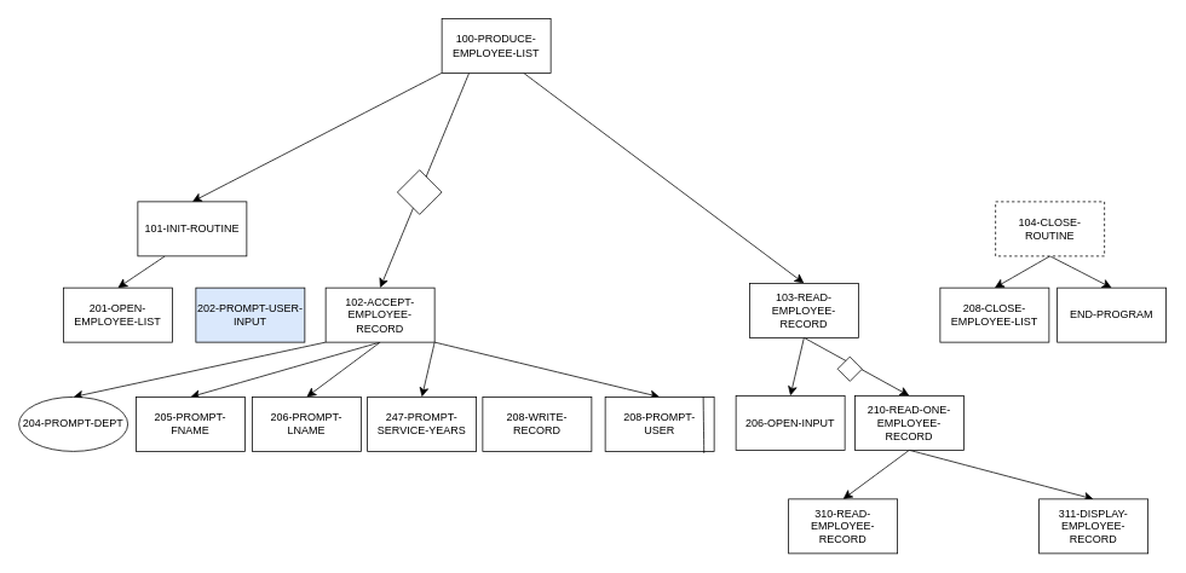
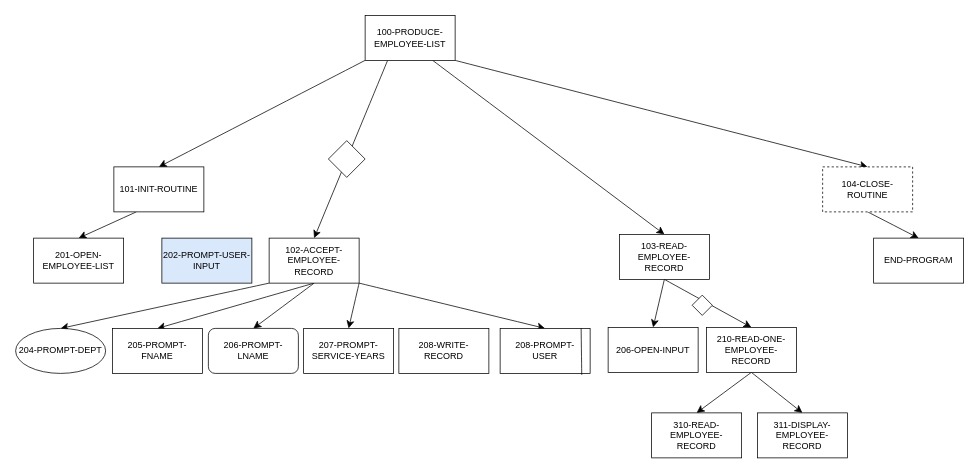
  <mxCell id="0" />
  <mxCell id="1" parent="0" />
  <mxCell id="2" style="edgeStyle=none;curved=1;rounded=0;orthogonalLoop=1;jettySize=auto;html=1;exitX=0;exitY=1;exitDx=0;exitDy=0;fontSize=12;startSize=8;endSize=8;entryX=0.5;entryY=0;entryDx=0;entryDy=0;" parent="1" source="6" target="8" edge="1"><mxGeometry relative="1" as="geometry" /></mxCell>
+ <mxCell id="3" style="edgeStyle=none;curved=1;rounded=0;orthogonalLoop=1;jettySize=auto;html=1;exitX=1;exitY=1;exitDx=0;exitDy=0;entryX=0.5;entryY=0;entryDx=0;entryDy=0;fontSize=12;startSize=8;endSize=8;" parent="1" source="6" target="17" edge="1"><mxGeometry relative="1" as="geometry" /></mxCell>
  <mxCell id="4" style="edgeStyle=none;curved=1;rounded=0;orthogonalLoop=1;jettySize=auto;html=1;exitX=0.25;exitY=1;exitDx=0;exitDy=0;entryX=0.5;entryY=0;entryDx=0;entryDy=0;fontSize=12;startSize=8;endSize=8;" edge="1" parent="1" source="6" target="14"><mxGeometry relative="1" as="geometry" /></mxCell>
  <mxCell id="5" style="edgeStyle=none;curved=1;rounded=0;orthogonalLoop=1;jettySize=auto;html=1;exitX=0.75;exitY=1;exitDx=0;exitDy=0;entryX=0.5;entryY=0;entryDx=0;entryDy=0;fontSize=12;startSize=8;endSize=8;" edge="1" parent="1" source="6" target="29"><mxGeometry relative="1" as="geometry" /></mxCell>
  <mxCell id="6" value="&lt;div&gt;100-PRODUCE-EMPLOYEE-LIST&lt;/div&gt;" style="rounded=0;whiteSpace=wrap;html=1;" parent="1" vertex="1"><mxGeometry x="486" y="20" width="120" height="60" as="geometry" /></mxCell>
  <mxCell id="7" style="edgeStyle=none;curved=1;rounded=0;orthogonalLoop=1;jettySize=auto;html=1;exitX=0.25;exitY=1;exitDx=0;exitDy=0;entryX=0.5;entryY=0;entryDx=0;entryDy=0;fontSize=12;startSize=8;endSize=8;" parent="1" source="8" target="18" edge="1"><mxGeometry relative="1" as="geometry" /></mxCell>
  <mxCell id="8" value="&lt;div&gt;101-INIT-ROUTINE&lt;/div&gt;" style="rounded=0;whiteSpace=wrap;html=1;" parent="1" vertex="1"><mxGeometry x="151" y="222" width="120" height="60" as="geometry" /></mxCell>
  <mxCell id="9" style="edgeStyle=none;curved=1;rounded=0;orthogonalLoop=1;jettySize=auto;html=1;exitX=1;exitY=1;exitDx=0;exitDy=0;entryX=0.5;entryY=0;entryDx=0;entryDy=0;fontSize=12;startSize=8;endSize=8;" parent="1" source="14" target="25" edge="1"><mxGeometry relative="1" as="geometry" /></mxCell>
  <mxCell id="10" style="edgeStyle=none;curved=1;rounded=0;orthogonalLoop=1;jettySize=auto;html=1;exitX=0;exitY=1;exitDx=0;exitDy=0;entryX=0.5;entryY=0;entryDx=0;entryDy=0;fontSize=12;startSize=8;endSize=8;" parent="1" source="14" target="22" edge="1"><mxGeometry relative="1" as="geometry" /></mxCell>
  <mxCell id="11" style="edgeStyle=none;curved=1;rounded=0;orthogonalLoop=1;jettySize=auto;html=1;exitX=0.5;exitY=1;exitDx=0;exitDy=0;entryX=0.5;entryY=0;entryDx=0;entryDy=0;fontSize=12;startSize=8;endSize=8;" parent="1" source="14" target="23" edge="1"><mxGeometry relative="1" as="geometry" /></mxCell>
  <mxCell id="12" style="edgeStyle=none;curved=1;rounded=0;orthogonalLoop=1;jettySize=auto;html=1;exitX=0.5;exitY=1;exitDx=0;exitDy=0;entryX=0.5;entryY=0;entryDx=0;entryDy=0;fontSize=12;startSize=8;endSize=8;" parent="1" source="14" target="24" edge="1"><mxGeometry relative="1" as="geometry" /></mxCell>
  <mxCell id="13" style="edgeStyle=none;curved=1;rounded=0;orthogonalLoop=1;jettySize=auto;html=1;exitX=1;exitY=1;exitDx=0;exitDy=0;entryX=0.5;entryY=0;entryDx=0;entryDy=0;fontSize=12;startSize=8;endSize=8;" edge="1" parent="1" source="14" target="39"><mxGeometry relative="1" as="geometry" /></mxCell>
  <mxCell id="14" value="&lt;div&gt;102-ACCEPT-EMPLOYEE-RECORD&lt;/div&gt;" style="rounded=0;whiteSpace=wrap;html=1;" parent="1" vertex="1"><mxGeometry x="358" y="317" width="120" height="60" as="geometry" /></mxCell>
- <mxCell id="15" style="edgeStyle=none;curved=1;rounded=0;orthogonalLoop=1;jettySize=auto;html=1;exitX=0.5;exitY=1;exitDx=0;exitDy=0;entryX=0.5;entryY=0;entryDx=0;entryDy=0;fontSize=12;startSize=8;endSize=8;" parent="1" source="17" target="21" edge="1"><mxGeometry relative="1" as="geometry" /></mxCell>
  <mxCell id="16" style="edgeStyle=none;curved=1;rounded=0;orthogonalLoop=1;jettySize=auto;html=1;exitX=0.5;exitY=1;exitDx=0;exitDy=0;entryX=0.5;entryY=0;entryDx=0;entryDy=0;fontSize=12;startSize=8;endSize=8;" parent="1" source="17" target="20" edge="1"><mxGeometry relative="1" as="geometry" /></mxCell>
  <mxCell id="17" value="&lt;div&gt;104-CLOSE-ROUTINE&lt;/div&gt;" style="rounded=0;whiteSpace=wrap;html=1;dashed=1;" parent="1" vertex="1"><mxGeometry x="1096" y="222" width="120" height="60" as="geometry" /></mxCell>
- <mxCell id="18" value="&lt;div&gt;201-OPEN-EMPLOYEE-LIST&lt;/div&gt;" style="rounded=0;whiteSpace=wrap;html=1;" parent="1" vertex="1"><mxGeometry x="69" y="317" width="120" height="60" as="geometry" /></mxCell>
+ <mxCell id="18" value="&lt;div&gt;201-OPEN-EMPLOYEE-LIST&lt;/div&gt;" style="rounded=0;whiteSpace=wrap;html=1;" parent="1" vertex="1"><mxGeometry x="44" y="317" width="120" height="60" as="geometry" /></mxCell>
  <mxCell id="19" value="&lt;div&gt;202-PROMPT-USER-INPUT&lt;/div&gt;" style="rounded=0;whiteSpace=wrap;html=1;fillColor=#dae8fc;" parent="1" vertex="1"><mxGeometry x="215" y="317" width="120" height="60" as="geometry" /></mxCell>
  <mxCell id="20" value="END-PROGRAM" style="rounded=0;whiteSpace=wrap;html=1;" parent="1" vertex="1"><mxGeometry x="1164" y="317" width="120" height="60" as="geometry" /></mxCell>
- <mxCell id="21" value="208-CLOSE-EMPLOYEE-LIST" style="rounded=0;whiteSpace=wrap;html=1;" parent="1" vertex="1"><mxGeometry x="1035" y="317" width="120" height="60" as="geometry" /></mxCell>
  <mxCell id="22" value="&lt;div&gt;204-PROMPT-DEPT&lt;/div&gt;" style="ellipse;whiteSpace=wrap;html=1;" parent="1" vertex="1"><mxGeometry x="20" y="437.38" width="120" height="60" as="geometry" /></mxCell>
- <mxCell id="23" value="&lt;div&gt;206-PROMPT-LNAME&lt;/div&gt;" style="rounded=0;whiteSpace=wrap;html=1;" parent="1" vertex="1"><mxGeometry x="277" y="437.38" width="120" height="60" as="geometry" /></mxCell>
+ <mxCell id="23" value="&lt;div&gt;206-PROMPT-LNAME&lt;/div&gt;" style="whiteSpace=wrap;html=1;rounded=1;" parent="1" vertex="1"><mxGeometry x="277" y="437.38" width="120" height="60" as="geometry" /></mxCell>
  <mxCell id="24" value="&lt;div&gt;205-PROMPT-FNAME&lt;/div&gt;" style="rounded=0;whiteSpace=wrap;html=1;" parent="1" vertex="1"><mxGeometry x="149" y="437.38" width="120" height="60" as="geometry" /></mxCell>
- <mxCell id="25" value="&lt;div&gt;247-PROMPT-SERVICE-YEARS&lt;/div&gt;" style="rounded=0;whiteSpace=wrap;html=1;" parent="1" vertex="1"><mxGeometry x="404" y="437.38" width="120" height="60" as="geometry" /></mxCell>
+ <mxCell id="25" value="&lt;div&gt;207-PROMPT-SERVICE-YEARS&lt;/div&gt;" style="rounded=0;whiteSpace=wrap;html=1;" parent="1" vertex="1"><mxGeometry x="404" y="437.38" width="120" height="60" as="geometry" /></mxCell>
  <mxCell id="26" value="&lt;div&gt;208-WRITE-RECORD&lt;/div&gt;" style="rounded=0;whiteSpace=wrap;html=1;" parent="1" vertex="1"><mxGeometry x="531" y="437.38" width="120" height="60" as="geometry" /></mxCell>
  <mxCell id="27" style="edgeStyle=none;curved=1;rounded=0;orthogonalLoop=1;jettySize=auto;html=1;exitX=0.5;exitY=1;exitDx=0;exitDy=0;entryX=0.5;entryY=0;entryDx=0;entryDy=0;fontSize=12;startSize=8;endSize=8;" edge="1" parent="1" source="29" target="30"><mxGeometry relative="1" as="geometry" /></mxCell>
  <mxCell id="28" style="edgeStyle=none;curved=1;rounded=0;orthogonalLoop=1;jettySize=auto;html=1;exitX=0.5;exitY=1;exitDx=0;exitDy=0;entryX=0.5;entryY=0;entryDx=0;entryDy=0;fontSize=12;startSize=8;endSize=8;" edge="1" parent="1" source="29" target="33"><mxGeometry relative="1" as="geometry" /></mxCell>
  <mxCell id="29" value="&lt;div&gt;103-READ-EMPLOYEE-RECORD&lt;/div&gt;" style="rounded=0;whiteSpace=wrap;html=1;" vertex="1" parent="1"><mxGeometry x="825" y="312" width="120" height="60" as="geometry" /></mxCell>
  <mxCell id="30" value="&lt;div&gt;206-OPEN-INPUT&lt;/div&gt;" style="rounded=0;whiteSpace=wrap;html=1;" vertex="1" parent="1"><mxGeometry x="810" y="436" width="120" height="60" as="geometry" /></mxCell>
  <mxCell id="31" style="edgeStyle=none;curved=1;rounded=0;orthogonalLoop=1;jettySize=auto;html=1;exitX=0.5;exitY=1;exitDx=0;exitDy=0;entryX=0.5;entryY=0;entryDx=0;entryDy=0;fontSize=12;startSize=8;endSize=8;" edge="1" parent="1" source="33" target="34"><mxGeometry relative="1" as="geometry" /></mxCell>
  <mxCell id="32" style="edgeStyle=none;curved=1;rounded=0;orthogonalLoop=1;jettySize=auto;html=1;exitX=0.5;exitY=1;exitDx=0;exitDy=0;entryX=0.5;entryY=0;entryDx=0;entryDy=0;fontSize=12;startSize=8;endSize=8;" edge="1" parent="1" source="33" target="35"><mxGeometry relative="1" as="geometry" /></mxCell>
  <mxCell id="33" value="&lt;div&gt;210-READ-ONE-EMPLOYEE-RECORD&lt;/div&gt;" style="rounded=0;whiteSpace=wrap;html=1;" vertex="1" parent="1"><mxGeometry x="941" y="436" width="120" height="60" as="geometry" /></mxCell>
  <mxCell id="34" value="&lt;div&gt;310-READ-EMPLOYEE-RECORD&lt;/div&gt;" style="rounded=0;whiteSpace=wrap;html=1;" vertex="1" parent="1"><mxGeometry x="868" y="550" width="120" height="60" as="geometry" /></mxCell>
- <mxCell id="35" value="&lt;div&gt;311-DISPLAY-EMPLOYEE-RECORD&lt;/div&gt;" style="rounded=0;whiteSpace=wrap;html=1;" vertex="1" parent="1"><mxGeometry x="1144" y="550" width="120" height="60" as="geometry" /></mxCell>
+ <mxCell id="35" value="&lt;div&gt;311-DISPLAY-EMPLOYEE-RECORD&lt;/div&gt;" style="rounded=0;whiteSpace=wrap;html=1;" vertex="1" parent="1"><mxGeometry x="1009" y="550" width="120" height="60" as="geometry" /></mxCell>
  <mxCell id="36" value="" style="endArrow=none;html=1;rounded=0;fontSize=12;startSize=8;endSize=8;curved=1;entryX=0.892;entryY=-0.023;entryDx=0;entryDy=0;entryPerimeter=0;" edge="1" parent="1"><mxGeometry width="50" height="50" relative="1" as="geometry"><mxPoint x="774" y="497.57" as="sourcePoint" /><mxPoint x="774.04" y="437.19" as="targetPoint" /></mxGeometry></mxCell>
  <mxCell id="37" value="" style="rhombus;whiteSpace=wrap;html=1;" vertex="1" parent="1"><mxGeometry x="922" y="393" width="27" height="27" as="geometry" /></mxCell>
  <mxCell id="38" value="" style="rhombus;whiteSpace=wrap;html=1;" vertex="1" parent="1"><mxGeometry x="437" y="187" width="49" height="49" as="geometry" /></mxCell>
  <mxCell id="39" value="&lt;div&gt;208-PROMPT-&lt;/div&gt;&lt;div&gt;USER&lt;/div&gt;" style="rounded=0;whiteSpace=wrap;html=1;" vertex="1" parent="1"><mxGeometry x="666" y="437.38" width="120" height="60" as="geometry" /></mxCell>
  <mxCell id="40" value="" style="endArrow=none;html=1;rounded=0;fontSize=12;startSize=8;endSize=8;curved=1;exitX=0.907;exitY=1.033;exitDx=0;exitDy=0;exitPerimeter=0;" edge="1" parent="1" source="39"><mxGeometry width="50" height="50" relative="1" as="geometry"><mxPoint x="724" y="487.38" as="sourcePoint" /><mxPoint x="774" y="437.38" as="targetPoint" /></mxGeometry></mxCell>
